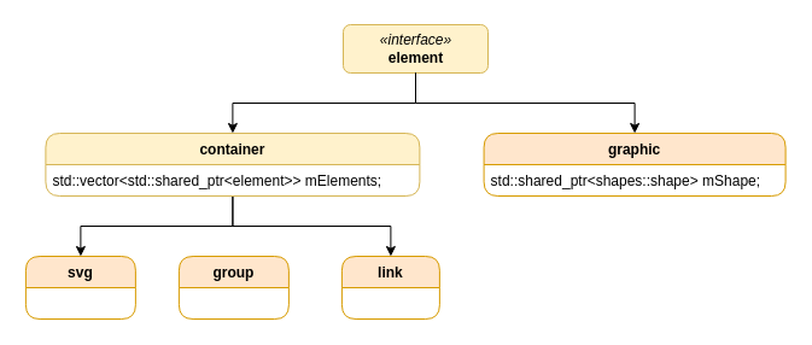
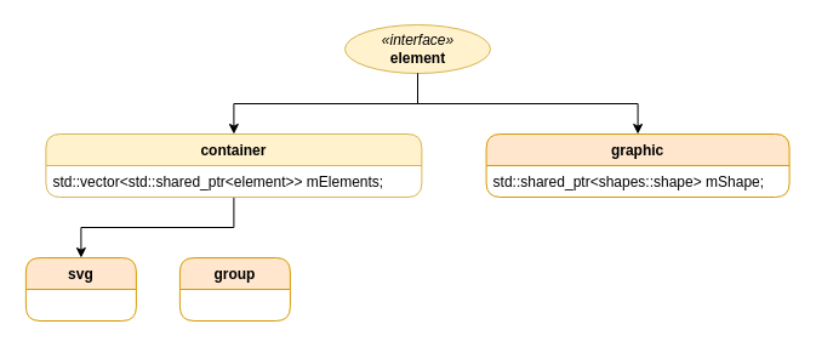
  <mxCell id="0" />
  <mxCell id="1" parent="0" />
- <mxCell id="2" value="&lt;i style=&quot;&quot;&gt;«interface»&lt;br&gt;&lt;/i&gt;&lt;b&gt;element&lt;/b&gt;" style="html=1;shadow=0;fontFamily=Helvetica;fontSize=12;align=center;startSize=40;strokeColor=#d6b656;fillColor=#fff2cc;childLayout=stackLayout;collapsible=1;sketch=0;rounded=1;" vertex="1" parent="1"><mxGeometry x="284" y="20" width="120" height="40" as="geometry" /></mxCell>
+ <mxCell id="2" value="&lt;i style=&quot;&quot;&gt;«interface»&lt;br&gt;&lt;/i&gt;&lt;b&gt;element&lt;/b&gt;" style="ellipse;html=1;shadow=0;fontFamily=Helvetica;fontSize=12;align=center;startSize=40;strokeColor=#d6b656;fillColor=#fff2cc;childLayout=stackLayout;collapsible=1;sketch=0;" vertex="1" parent="1"><mxGeometry x="284" y="20" width="120" height="40" as="geometry" /></mxCell>
  <mxCell id="3" value="" style="edgeStyle=orthogonalEdgeStyle;rounded=0;orthogonalLoop=1;jettySize=auto;html=1;" edge="1" parent="1" source="5" target="11"><mxGeometry relative="1" as="geometry" /></mxCell>
- <mxCell id="4" value="" style="edgeStyle=orthogonalEdgeStyle;rounded=0;orthogonalLoop=1;jettySize=auto;html=1;" edge="1" parent="1" source="5" target="13"><mxGeometry relative="1" as="geometry" /></mxCell>
  <mxCell id="5" value="container" style="swimlane;fontStyle=1;align=center;verticalAlign=top;childLayout=stackLayout;horizontal=1;startSize=26;horizontalStack=0;resizeParent=1;resizeParentMax=0;resizeLast=0;collapsible=1;marginBottom=0;rounded=1;shadow=0;glass=0;sketch=0;fillColor=#fff2cc;strokeColor=#d6b656;" vertex="1" parent="1"><mxGeometry x="37.4" y="110" width="310" height="52" as="geometry"><mxRectangle x="360" y="200" width="100" height="30" as="alternateBounds" /></mxGeometry></mxCell>
  <mxCell id="6" value="std::vector&lt;std::shared_ptr&lt;element&gt;&gt; mElements;" style="text;strokeColor=none;fillColor=none;align=left;verticalAlign=top;spacingLeft=4;spacingRight=4;overflow=hidden;rotatable=0;points=[[0,0.5],[1,0.5]];portConstraint=eastwest;rounded=1;shadow=0;glass=0;sketch=0;" vertex="1" parent="5"><mxGeometry y="26" width="310" height="26" as="geometry" /></mxCell>
  <mxCell id="7" value="" style="edgeStyle=orthogonalEdgeStyle;rounded=0;orthogonalLoop=1;jettySize=auto;html=1;" edge="1" parent="1" source="2" target="5"><mxGeometry relative="1" as="geometry" /></mxCell>
  <mxCell id="8" value="graphic" style="swimlane;fontStyle=1;align=center;verticalAlign=top;childLayout=stackLayout;horizontal=1;startSize=26;horizontalStack=0;resizeParent=1;resizeParentMax=0;resizeLast=0;collapsible=1;marginBottom=0;rounded=1;shadow=0;glass=0;sketch=0;fillColor=#ffe6cc;strokeColor=#d79b00;" vertex="1" parent="1"><mxGeometry x="400.6" y="110" width="250" height="52" as="geometry" /></mxCell>
  <mxCell id="9" value="std::shared_ptr&lt;shapes::shape&gt; mShape;" style="text;strokeColor=none;fillColor=none;align=left;verticalAlign=top;spacingLeft=4;spacingRight=4;overflow=hidden;rotatable=0;points=[[0,0.5],[1,0.5]];portConstraint=eastwest;rounded=1;shadow=0;glass=0;sketch=0;" vertex="1" parent="8"><mxGeometry y="26" width="250" height="26" as="geometry" /></mxCell>
  <mxCell id="10" value="" style="edgeStyle=orthogonalEdgeStyle;rounded=0;orthogonalLoop=1;jettySize=auto;html=1;" edge="1" parent="1" source="2" target="8"><mxGeometry relative="1" as="geometry" /></mxCell>
  <mxCell id="11" value="svg" style="swimlane;fontStyle=1;align=center;verticalAlign=top;childLayout=stackLayout;horizontal=1;startSize=26;horizontalStack=0;resizeParent=1;resizeParentMax=0;resizeLast=0;collapsible=1;marginBottom=0;rounded=1;shadow=0;glass=0;sketch=0;fillColor=#ffe6cc;strokeColor=#d79b00;" vertex="1" parent="1"><mxGeometry x="20.9" y="212" width="91" height="52" as="geometry"><mxRectangle x="360" y="200" width="100" height="30" as="alternateBounds" /></mxGeometry></mxCell>
  <mxCell id="12" value="group" style="swimlane;fontStyle=1;align=center;verticalAlign=top;childLayout=stackLayout;horizontal=1;startSize=26;horizontalStack=0;resizeParent=1;resizeParentMax=0;resizeLast=0;collapsible=1;marginBottom=0;rounded=1;shadow=0;glass=0;sketch=0;fillColor=#ffe6cc;strokeColor=#d79b00;" vertex="1" parent="1"><mxGeometry x="147.9" y="212" width="91" height="52" as="geometry"><mxRectangle x="360" y="200" width="100" height="30" as="alternateBounds" /></mxGeometry></mxCell>
- <mxCell id="13" value="link" style="swimlane;fontStyle=1;align=center;verticalAlign=top;childLayout=stackLayout;horizontal=1;startSize=26;horizontalStack=0;resizeParent=1;resizeParentMax=0;resizeLast=0;collapsible=1;marginBottom=0;rounded=1;shadow=0;glass=0;sketch=0;fillColor=#ffe6cc;strokeColor=#d79b00;" vertex="1" parent="1"><mxGeometry x="282.9" y="212" width="81" height="52" as="geometry"><mxRectangle x="360" y="200" width="100" height="30" as="alternateBounds" /></mxGeometry></mxCell>
